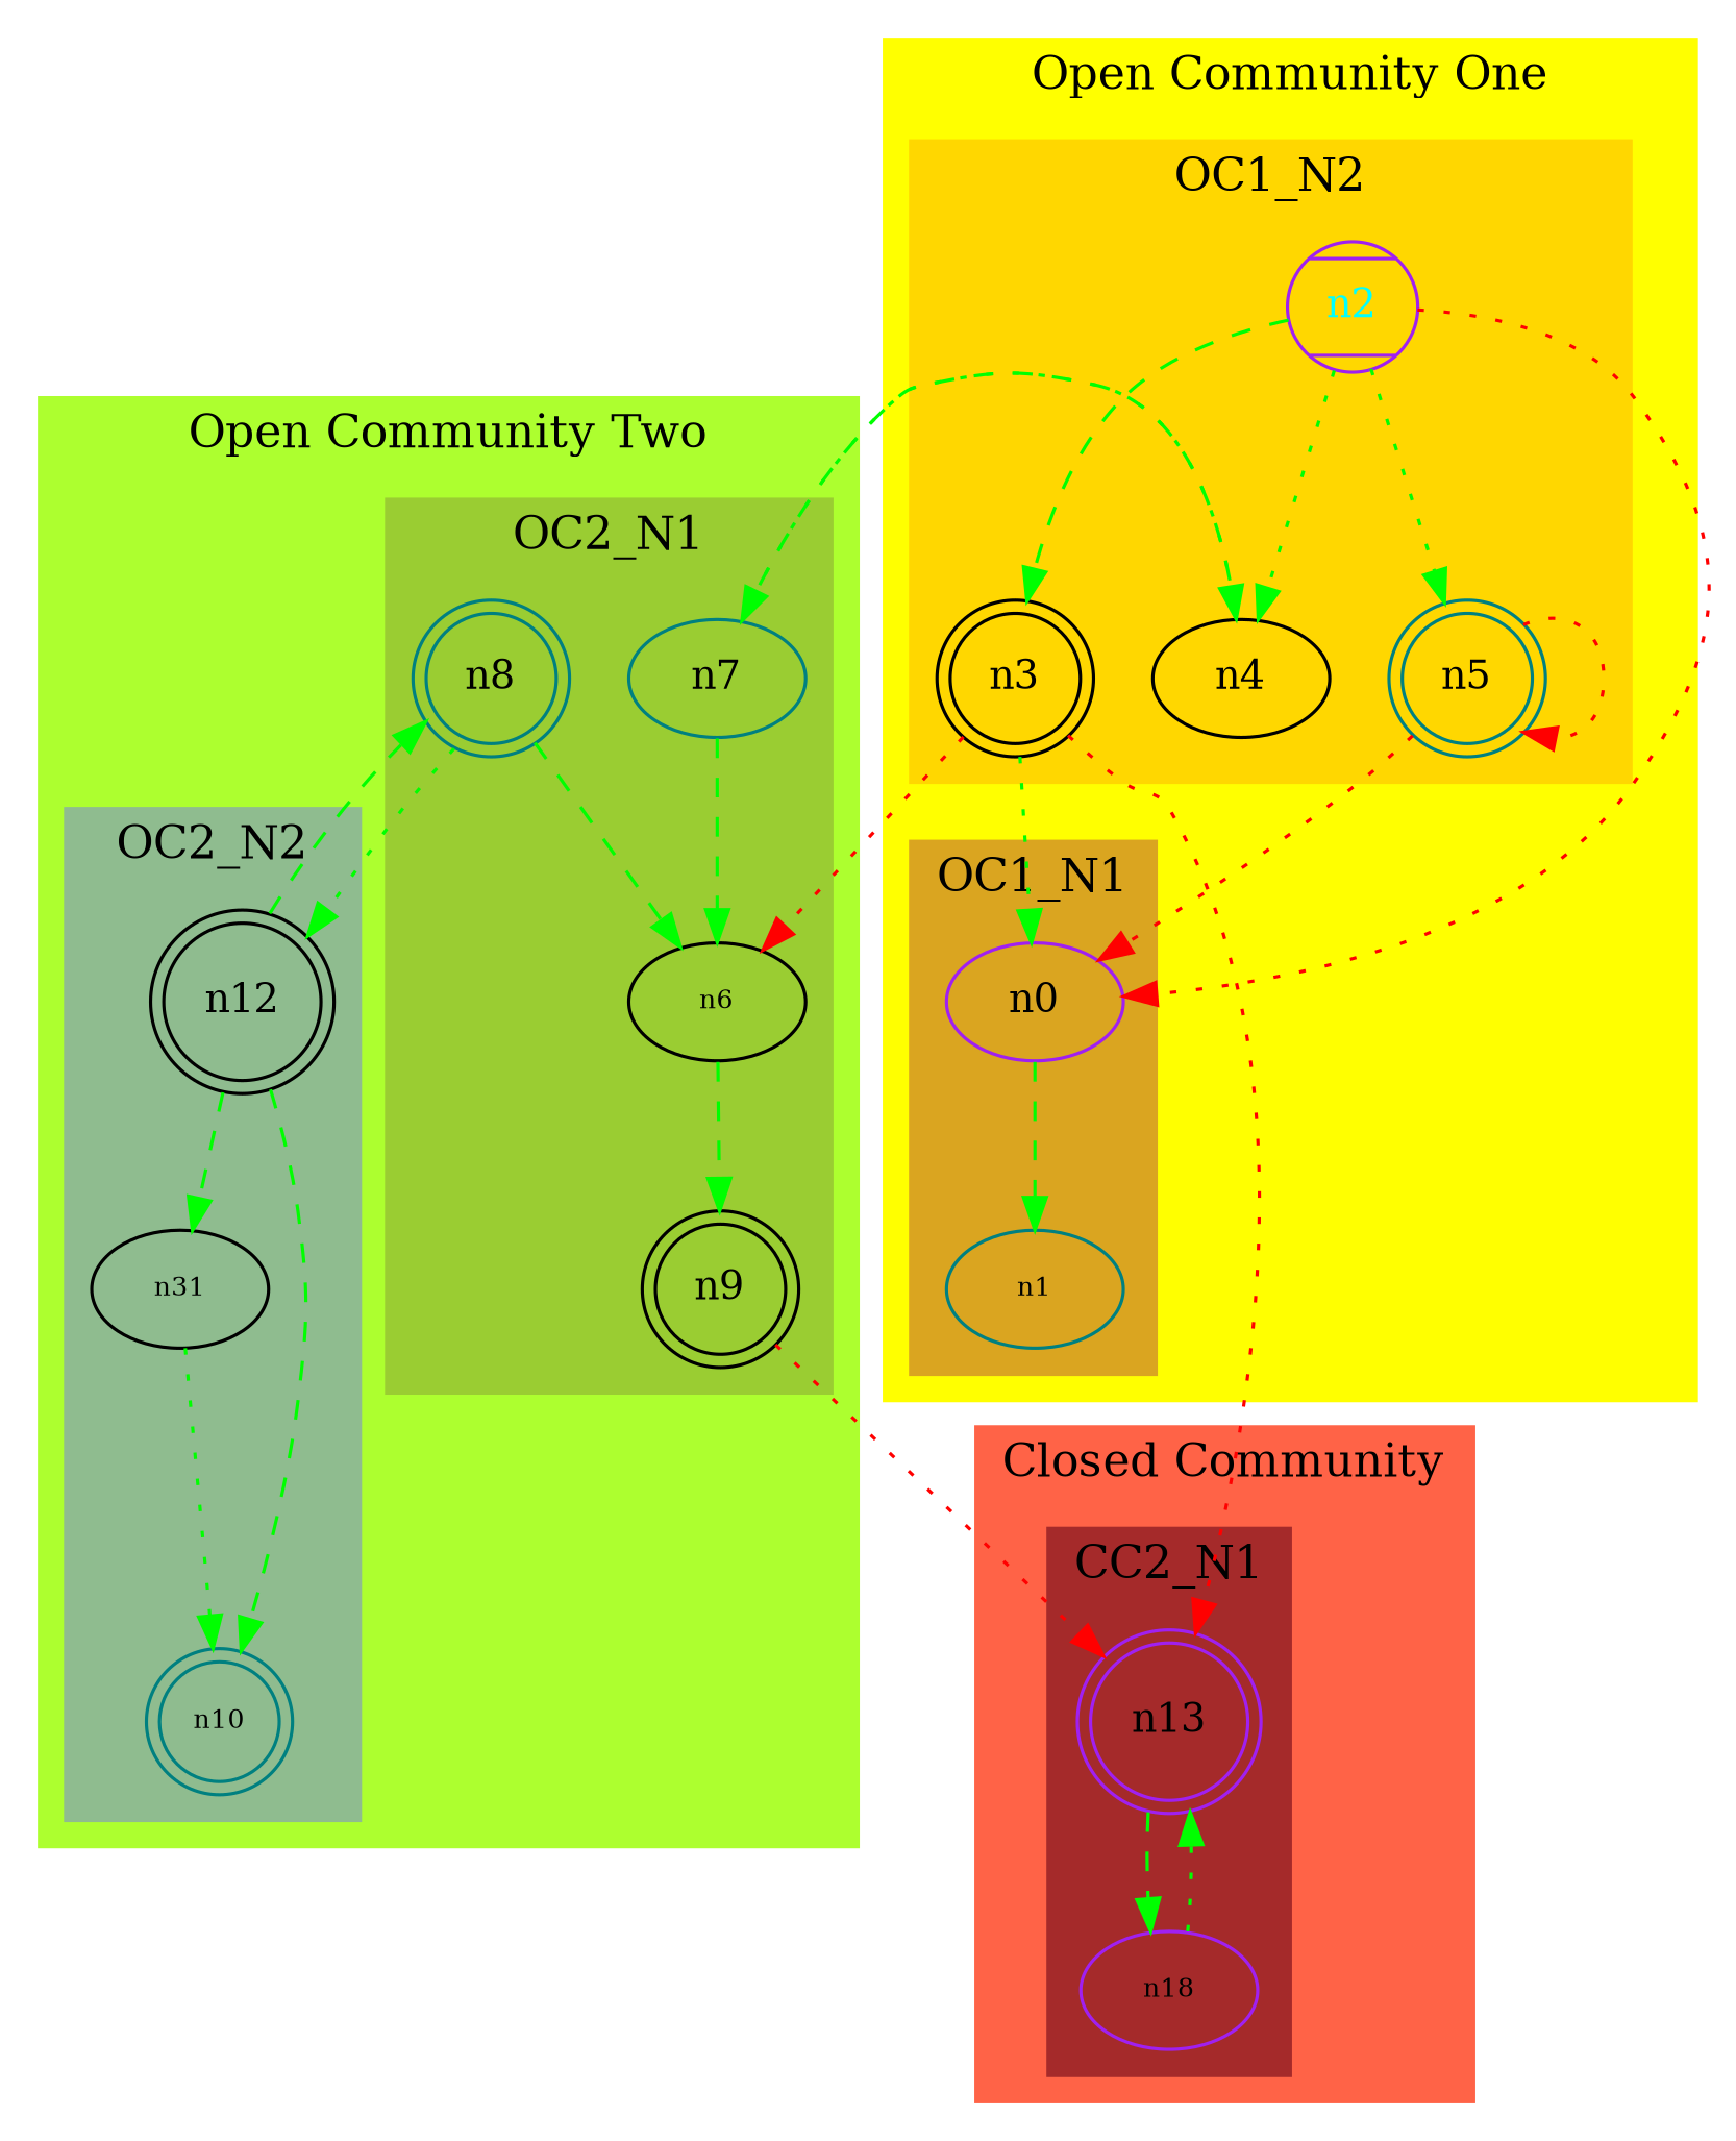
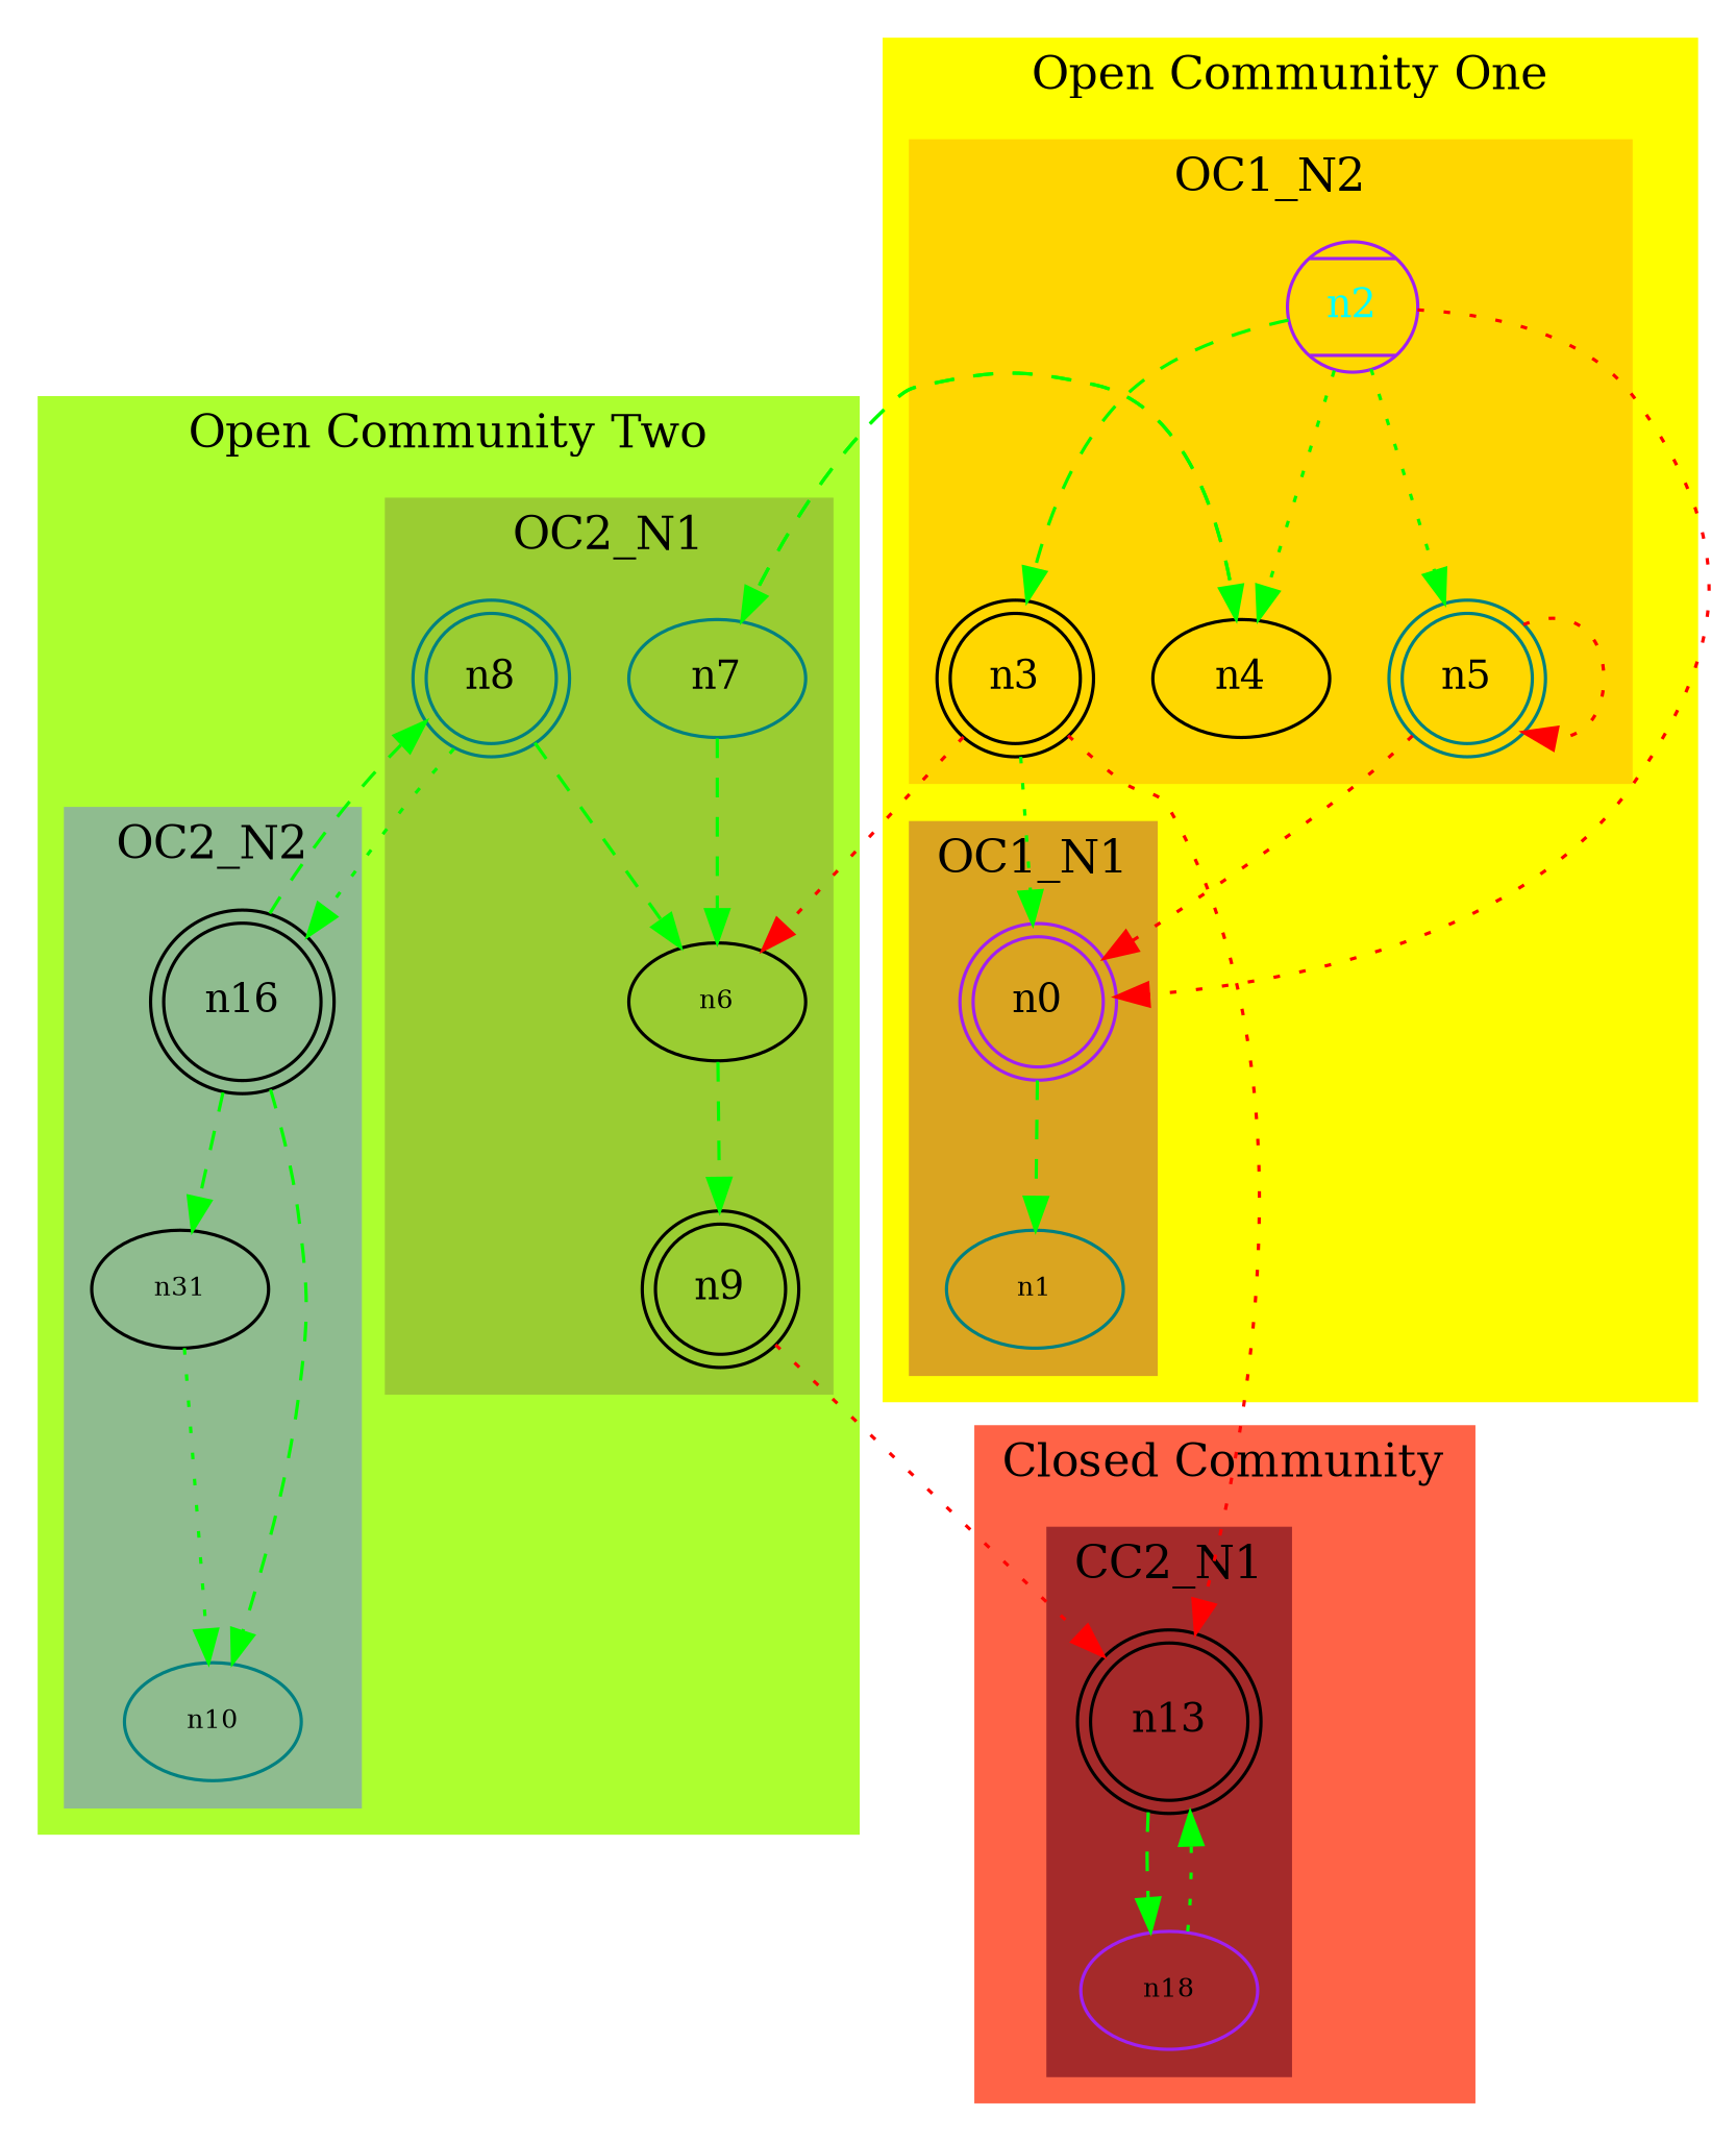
  digraph {
    style=filled
    node [color=black fontsize=12 shape=doublecircle]
    edge [color=green style=dotted]
-   n0 [color=purple shape=ellipse]
+   n0 [color=purple]
    n3
    n4 [shape=ellipse]
    n5 [color=teal]
    n7 [color=teal shape=ellipse]
    n8 [color=teal]
    n9
-   n12
-   n13 [color=purple]
+   n12 [label=n16]
+   n13
    n2 [color=purple fontcolor=cyan shape=Mcircle]
    n1 [color=teal fontsize=8 shape=""]
    n6 [fontsize=8 shape=""]
    n11 [fontsize=8 label=n31 shape=""]
-   n10 [color=teal fontsize=8]
+   n10 [color=teal fontsize=8 shape=""]
    n14 [color=purple fontsize=8 label=n18 shape=""]
    subgraph sub_1 {
      n0
      n3
      n4
      n5
      n7
      n8
      n9
      n12
      n13
    }
    subgraph sub_2 {
      n2
    }
    subgraph cluster_3 {
      color=yellow
      label="Open Community One"
      subgraph cluster_4 {
        color=goldenrod
        label=OC1_N1
        n0
        n1
      }
      subgraph cluster_5 {
        color=gold
        label=OC1_N2
        n3
        n4
        n5
        n2
      }
    }
    subgraph cluster_6 {
      color=greenyellow
      label="Open Community Two"
      subgraph cluster_7 {
        color=yellowgreen
        label=OC2_N1
        n7
        n8
        n9
        n6
      }
      subgraph cluster_8 {
        color=darkseagreen
        label=OC2_N2
        n12
        n11
        n10
      }
    }
    subgraph cluster_9 {
      color=tomato
      label="Closed Community"
      subgraph cluster_10 {
        color=brown
        label=CC2_N1
        n13
        n14
      }
    }
    n0 -> n1 [style=dashed]
    n3 -> n0
    n3 -> n13 [color=red]
    n3 -> n6 [color=red]
    n4 -> n7 [style=dashed]
    n5 -> n0 [color=red]
    n5 -> n5 [color=red]
-   n7 -> n4
+   n7 -> n4 [style=dashed]
    n7 -> n6 [style=dashed]
    n8 -> n12
    n8 -> n6 [style=dashed]
    n9 -> n13 [color=red]
    n12 -> n8 [style=dashed]
    n12 -> n11 [style=dashed]
    n12 -> n10 [style=dashed]
    n13 -> n14 [style=dashed]
    n2 -> n0 [color=red]
    n2 -> n3 [style=dashed]
    n2 -> n4
    n2 -> n5
    n6 -> n9 [style=dashed]
    n11 -> n10
    n14 -> n13
  }
